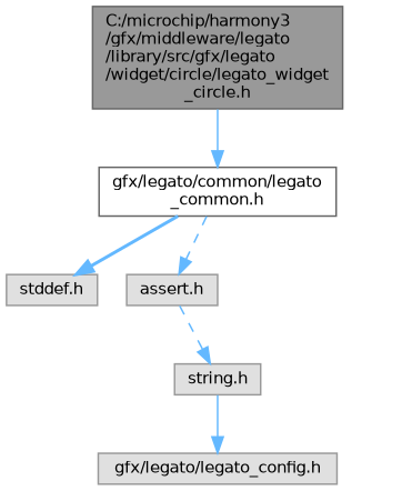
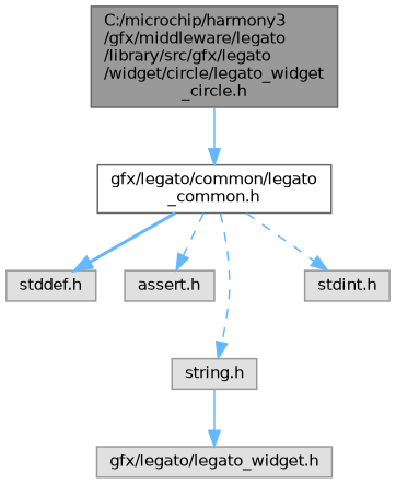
  digraph {
    node [color=grey60 fillcolor="#E0E0E0" fontname=Helvetica fontsize=10 shape=box style=filled]
    edge [color=steelblue1 fontname=Helvetica fontsize=10 labelfontname=Helvetica labelfontsize=10 style=dashed]
    n1 [color=gray40 fillcolor=grey60 fontcolor=black height=0.2 label="C:/microchip/harmony3\l/gfx/middleware/legato\l/library/src/gfx/legato\l/widget/circle/legato_widget\l_circle.h" width=0.4]
    n2 [color=grey40 fillcolor=white height=0.2 label="gfx/legato/common/legato\l_common.h" width=0.4]
    n3 [height=0.2 label="stddef.h" width=0.4]
    n4 [height=0.2 label="assert.h" width=0.4]
    n5 [height=0.2 label="string.h" width=0.4]
-   n7 [height=0.2 label="gfx/legato/legato_config.h" width=0.4]
+   n6 [height=0.2 label="stdint.h" width=0.4]
+   n7 [height=0.2 label="gfx/legato/legato_widget.h" width=0.4]
    n1 -> n2 [style=solid]
    n2 -> n3 [style=bold]
    n2 -> n4
-   n4 -> n5
+   n2 -> n5
+   n2 -> n6
    n5 -> n7 [style=solid]
  }
